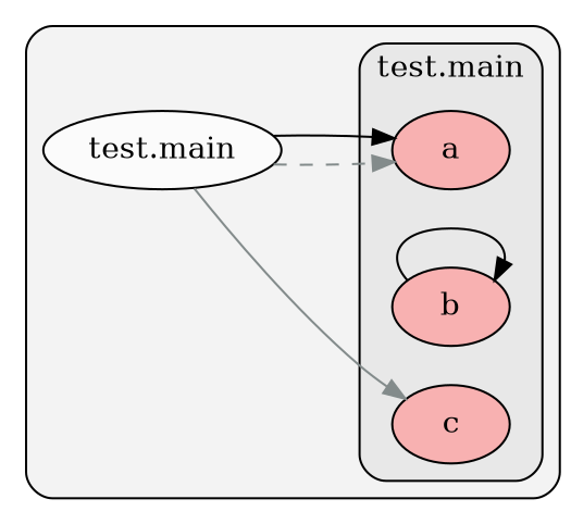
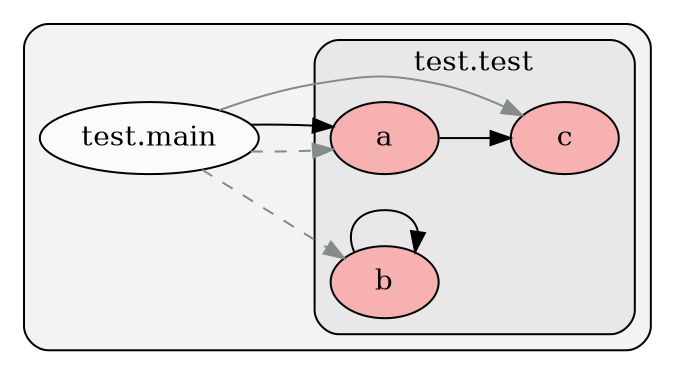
  digraph {
    clusterrank=local
    rankdir=LR
    node [fillcolor="#ff9999b2" fontcolor="#000000" group=0 style=filled]
    edge [color="#000000" style=solid]
    n1 [label=a]
    n2 [label=b]
    n3 [label=c]
    n4 [fillcolor="#ffffffb2" label="test.main"]
    subgraph cluster_1 {
      fillcolor="#80808018"
      style="filled,rounded"
      n4
      subgraph cluster_2 {
        fillcolor="#80808018"
-       label="test.main"
+       label="test.test"
        style="filled,rounded"
        n1
        n2
        n3
      }
    }
+   n1 -> n3
    n2 -> n2
    n4 -> n1 [color="#838b8b" style=dashed]
    n4 -> n1
+   n4 -> n2 [color="#838b8b" style=dashed]
    n4 -> n3 [color="#838b8b"]
  }
